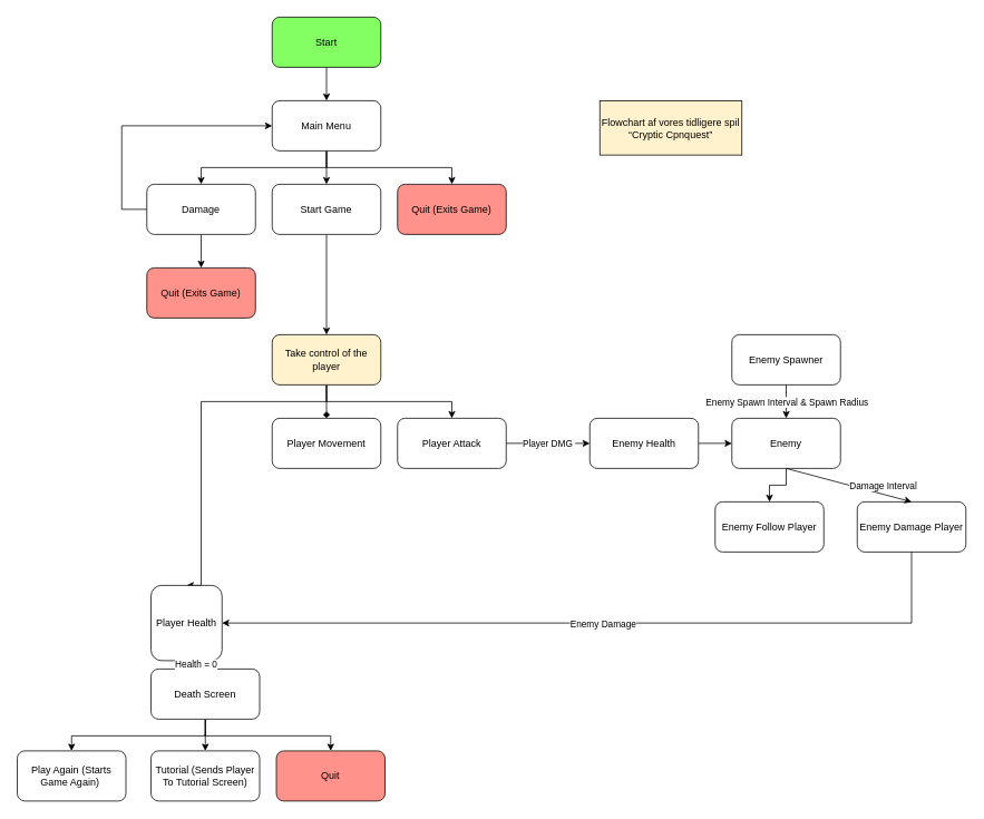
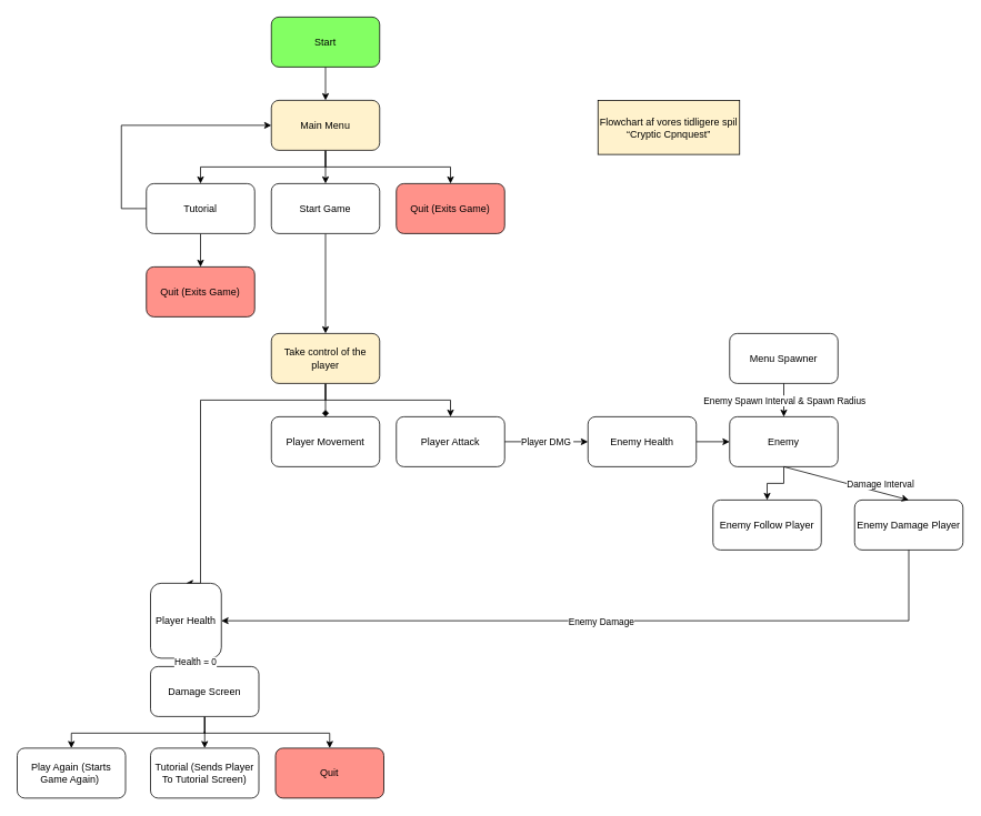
  <mxCell id="0" />
  <mxCell id="1" parent="0" />
  <mxCell id="2" value="" style="edgeStyle=orthogonalEdgeStyle;rounded=0;orthogonalLoop=1;jettySize=auto;html=1;" parent="1" source="3" target="7" edge="1"><mxGeometry relative="1" as="geometry" /></mxCell>
  <mxCell id="3" value="Start" style="rounded=1;whiteSpace=wrap;html=1;fillColor=#83FF63;" parent="1" vertex="1"><mxGeometry x="325" y="20" width="130" height="60" as="geometry" /></mxCell>
  <mxCell id="4" style="edgeStyle=orthogonalEdgeStyle;rounded=0;orthogonalLoop=1;jettySize=auto;html=1;exitX=0.5;exitY=1;exitDx=0;exitDy=0;" parent="1" source="7" target="10" edge="1"><mxGeometry relative="1" as="geometry" /></mxCell>
  <mxCell id="5" style="edgeStyle=orthogonalEdgeStyle;rounded=0;orthogonalLoop=1;jettySize=auto;html=1;" parent="1" source="7" target="12" edge="1"><mxGeometry relative="1" as="geometry" /></mxCell>
  <mxCell id="6" style="edgeStyle=orthogonalEdgeStyle;rounded=0;orthogonalLoop=1;jettySize=auto;html=1;entryX=0.5;entryY=0;entryDx=0;entryDy=0;" parent="1" source="7" target="13" edge="1"><mxGeometry relative="1" as="geometry"><Array as="points"><mxPoint x="390" y="200" /><mxPoint x="540" y="200" /></Array></mxGeometry></mxCell>
- <mxCell id="7" value="Main Menu" style="rounded=1;whiteSpace=wrap;html=1;" parent="1" vertex="1"><mxGeometry x="325" y="120" width="130" height="60" as="geometry" /></mxCell>
+ <mxCell id="7" value="Main Menu" style="rounded=1;whiteSpace=wrap;html=1;fillColor=#fff2cc;" parent="1" vertex="1"><mxGeometry x="325" y="120" width="130" height="60" as="geometry" /></mxCell>
  <mxCell id="8" style="edgeStyle=orthogonalEdgeStyle;rounded=0;orthogonalLoop=1;jettySize=auto;html=1;entryX=0;entryY=0.5;entryDx=0;entryDy=0;" parent="1" source="10" target="7" edge="1"><mxGeometry relative="1" as="geometry"><Array as="points"><mxPoint x="145" y="250" /><mxPoint x="145" y="150" /></Array></mxGeometry></mxCell>
  <mxCell id="9" style="edgeStyle=orthogonalEdgeStyle;rounded=0;orthogonalLoop=1;jettySize=auto;html=1;entryX=0.5;entryY=0;entryDx=0;entryDy=0;" parent="1" source="10" target="14" edge="1"><mxGeometry relative="1" as="geometry" /></mxCell>
- <mxCell id="10" value="Damage" style="rounded=1;whiteSpace=wrap;html=1;" parent="1" vertex="1"><mxGeometry x="175" y="220" width="130" height="60" as="geometry" /></mxCell>
+ <mxCell id="10" value="Tutorial" style="rounded=1;whiteSpace=wrap;html=1;" parent="1" vertex="1"><mxGeometry x="175" y="220" width="130" height="60" as="geometry" /></mxCell>
  <mxCell id="11" style="edgeStyle=orthogonalEdgeStyle;rounded=0;orthogonalLoop=1;jettySize=auto;html=1;entryX=0.5;entryY=0;entryDx=0;entryDy=0;" parent="1" source="12" target="18" edge="1"><mxGeometry relative="1" as="geometry" /></mxCell>
  <mxCell id="12" value="Start Game" style="rounded=1;whiteSpace=wrap;html=1;" parent="1" vertex="1"><mxGeometry x="325" y="220" width="130" height="60" as="geometry" /></mxCell>
  <mxCell id="13" value="Quit (Exits Game)" style="rounded=1;whiteSpace=wrap;html=1;fillColor=#FF928A;" parent="1" vertex="1"><mxGeometry x="475" y="220" width="130" height="60" as="geometry" /></mxCell>
  <mxCell id="14" value="Quit (Exits Game)" style="rounded=1;whiteSpace=wrap;html=1;fillColor=#FF928A;" parent="1" vertex="1"><mxGeometry x="175" y="320" width="130" height="60" as="geometry" /></mxCell>
  <mxCell id="15" style="edgeStyle=orthogonalEdgeStyle;rounded=0;orthogonalLoop=1;jettySize=auto;html=1;entryX=0.5;entryY=0;entryDx=0;entryDy=0;endArrow=diamond;" parent="1" source="18" target="20" edge="1"><mxGeometry relative="1" as="geometry" /></mxCell>
  <mxCell id="16" style="edgeStyle=orthogonalEdgeStyle;rounded=0;orthogonalLoop=1;jettySize=auto;html=1;entryX=0.5;entryY=0;entryDx=0;entryDy=0;" parent="1" source="18" target="19" edge="1"><mxGeometry relative="1" as="geometry"><Array as="points"><mxPoint x="390" y="480" /><mxPoint x="240" y="480" /></Array></mxGeometry></mxCell>
  <mxCell id="17" style="edgeStyle=orthogonalEdgeStyle;rounded=0;orthogonalLoop=1;jettySize=auto;html=1;" parent="1" source="18" target="21" edge="1"><mxGeometry relative="1" as="geometry"><Array as="points"><mxPoint x="390" y="480" /><mxPoint x="540" y="480" /></Array></mxGeometry></mxCell>
  <mxCell id="18" value="Take control of the player" style="rounded=1;whiteSpace=wrap;html=1;fillColor=#fff2cc;" parent="1" vertex="1"><mxGeometry x="325" y="400" width="130" height="60" as="geometry" /></mxCell>
  <mxCell id="19" value="Player Health" style="rounded=1;whiteSpace=wrap;html=1;" parent="1" vertex="1"><mxGeometry x="180" y="700" width="85" height="90" as="geometry" /></mxCell>
  <mxCell id="20" value="Player Movement" style="rounded=1;whiteSpace=wrap;html=1;" parent="1" vertex="1"><mxGeometry x="325" y="500" width="130" height="60" as="geometry" /></mxCell>
  <mxCell id="21" value="Player Attack" style="rounded=1;whiteSpace=wrap;html=1;" parent="1" vertex="1"><mxGeometry x="475" y="500" width="130" height="60" as="geometry" /></mxCell>
  <mxCell id="22" style="edgeStyle=orthogonalEdgeStyle;rounded=0;orthogonalLoop=1;jettySize=auto;html=1;entryX=0.5;entryY=0;entryDx=0;entryDy=0;" parent="1" source="25" target="29" edge="1"><mxGeometry relative="1" as="geometry" /></mxCell>
  <mxCell id="23" style="edgeStyle=orthogonalEdgeStyle;rounded=0;orthogonalLoop=1;jettySize=auto;html=1;entryX=0.5;entryY=0;entryDx=0;entryDy=0;" parent="1" source="25" target="28" edge="1"><mxGeometry relative="1" as="geometry"><Array as="points"><mxPoint x="245" y="880" /><mxPoint x="85" y="880" /></Array></mxGeometry></mxCell>
  <mxCell id="24" style="edgeStyle=orthogonalEdgeStyle;rounded=0;orthogonalLoop=1;jettySize=auto;html=1;entryX=0.5;entryY=0;entryDx=0;entryDy=0;" parent="1" source="25" target="30" edge="1"><mxGeometry relative="1" as="geometry"><Array as="points"><mxPoint x="245" y="880" /><mxPoint x="395" y="880" /></Array></mxGeometry></mxCell>
- <mxCell id="25" value="Death Screen" style="rounded=1;whiteSpace=wrap;html=1;" parent="1" vertex="1"><mxGeometry x="180" y="800" width="130" height="60" as="geometry" /></mxCell>
+ <mxCell id="25" value="Damage Screen" style="rounded=1;whiteSpace=wrap;html=1;" parent="1" vertex="1"><mxGeometry x="180" y="800" width="130" height="60" as="geometry" /></mxCell>
  <mxCell id="26" value="" style="endArrow=classic;html=1;rounded=0;exitX=0.5;exitY=1;exitDx=0;exitDy=0;entryX=0.5;entryY=0;entryDx=0;entryDy=0;" parent="1" source="19" target="25" edge="1"><mxGeometry relative="1" as="geometry"><mxPoint x="440" y="850" as="sourcePoint" /><mxPoint x="540" y="850" as="targetPoint" /></mxGeometry></mxCell>
  <mxCell id="27" value="Health = 0" style="edgeLabel;resizable=0;html=1;;align=center;verticalAlign=middle;" parent="26" connectable="0" vertex="1"><mxGeometry relative="1" as="geometry" /></mxCell>
  <mxCell id="28" value="Play Again (Starts Game Again)&amp;nbsp;" style="rounded=1;whiteSpace=wrap;html=1;" parent="1" vertex="1"><mxGeometry x="20" y="898" width="130" height="60" as="geometry" /></mxCell>
  <mxCell id="29" value="Tutorial (Sends Player To Tutorial Screen)" style="rounded=1;whiteSpace=wrap;html=1;" parent="1" vertex="1"><mxGeometry x="180" y="898" width="130" height="60" as="geometry" /></mxCell>
  <mxCell id="30" value="Quit" style="rounded=1;whiteSpace=wrap;html=1;fillColor=#FF928A;" parent="1" vertex="1"><mxGeometry x="330" y="898" width="130" height="60" as="geometry" /></mxCell>
- <mxCell id="31" value="Enemy Spawner" style="rounded=1;whiteSpace=wrap;html=1;" parent="1" vertex="1"><mxGeometry x="875" y="400" width="130" height="60" as="geometry" /></mxCell>
+ <mxCell id="31" value="Menu Spawner" style="rounded=1;whiteSpace=wrap;html=1;" parent="1" vertex="1"><mxGeometry x="875" y="400" width="130" height="60" as="geometry" /></mxCell>
  <mxCell id="32" style="edgeStyle=orthogonalEdgeStyle;rounded=0;orthogonalLoop=1;jettySize=auto;html=1;entryX=0.5;entryY=0;entryDx=0;entryDy=0;" parent="1" source="33" target="36" edge="1"><mxGeometry relative="1" as="geometry" /></mxCell>
  <mxCell id="33" value="Enemy" style="rounded=1;whiteSpace=wrap;html=1;" parent="1" vertex="1"><mxGeometry x="875" y="500" width="130" height="60" as="geometry" /></mxCell>
  <mxCell id="34" value="" style="endArrow=classic;html=1;rounded=0;exitX=0.5;exitY=1;exitDx=0;exitDy=0;entryX=0.5;entryY=0;entryDx=0;entryDy=0;" parent="1" source="31" target="33" edge="1"><mxGeometry relative="1" as="geometry"><mxPoint x="915" y="560" as="sourcePoint" /><mxPoint x="1015" y="560" as="targetPoint" /></mxGeometry></mxCell>
  <mxCell id="35" value="Enemy Spawn Interval &amp;amp; Spawn Radius" style="edgeLabel;resizable=0;html=1;;align=center;verticalAlign=middle;" parent="34" connectable="0" vertex="1"><mxGeometry relative="1" as="geometry" /></mxCell>
  <mxCell id="36" value="Enemy Follow Player" style="rounded=1;whiteSpace=wrap;html=1;" parent="1" vertex="1"><mxGeometry x="855" y="600" width="130" height="60" as="geometry" /></mxCell>
  <mxCell id="37" value="Enemy Damage Player" style="rounded=1;whiteSpace=wrap;html=1;" parent="1" vertex="1"><mxGeometry x="1025" y="600" width="130" height="60" as="geometry" /></mxCell>
  <mxCell id="38" value="" style="endArrow=classic;html=1;rounded=0;exitX=0.5;exitY=1;exitDx=0;exitDy=0;entryX=0.5;entryY=0;entryDx=0;entryDy=0;" parent="1" source="33" target="37" edge="1"><mxGeometry relative="1" as="geometry"><mxPoint x="1104.52" y="520" as="sourcePoint" /><mxPoint x="1104.52" y="560" as="targetPoint" /></mxGeometry></mxCell>
  <mxCell id="39" value="Damage Interval" style="edgeLabel;resizable=0;html=1;;align=center;verticalAlign=middle;" parent="38" connectable="0" vertex="1"><mxGeometry relative="1" as="geometry"><mxPoint x="40" as="offset" /></mxGeometry></mxCell>
  <mxCell id="40" style="edgeStyle=orthogonalEdgeStyle;rounded=0;orthogonalLoop=1;jettySize=auto;html=1;" parent="1" source="41" target="33" edge="1"><mxGeometry relative="1" as="geometry" /></mxCell>
  <mxCell id="41" value="Enemy Health" style="rounded=1;whiteSpace=wrap;html=1;" parent="1" vertex="1"><mxGeometry x="705" y="500" width="130" height="60" as="geometry" /></mxCell>
  <mxCell id="42" value="" style="endArrow=classic;html=1;rounded=0;exitX=1;exitY=0.5;exitDx=0;exitDy=0;entryX=0;entryY=0.5;entryDx=0;entryDy=0;" parent="1" source="21" target="41" edge="1"><mxGeometry relative="1" as="geometry"><mxPoint x="565" y="540" as="sourcePoint" /><mxPoint x="665" y="540" as="targetPoint" /></mxGeometry></mxCell>
  <mxCell id="43" value="Player DMG&amp;nbsp;" style="edgeLabel;resizable=0;html=1;;align=center;verticalAlign=middle;" parent="42" connectable="0" vertex="1"><mxGeometry relative="1" as="geometry" /></mxCell>
  <mxCell id="44" value="" style="endArrow=classic;html=1;rounded=0;entryX=1;entryY=0.5;entryDx=0;entryDy=0;exitX=0.5;exitY=1;exitDx=0;exitDy=0;edgeStyle=orthogonalEdgeStyle;" parent="1" source="37" target="19" edge="1"><mxGeometry relative="1" as="geometry"><mxPoint x="595" y="640" as="sourcePoint" /><mxPoint x="695" y="640" as="targetPoint" /></mxGeometry></mxCell>
  <mxCell id="45" value="Enemy Damage" style="edgeLabel;resizable=0;html=1;;align=center;verticalAlign=middle;" parent="44" connectable="0" vertex="1"><mxGeometry relative="1" as="geometry" /></mxCell>
  <mxCell id="46" value="&lt;p class=&quot;MsoNormal&quot;&gt;&lt;span lang=&quot;DA&quot;&gt;Flowchart af vores tidligere spil “Cryptic Cpnquest”&lt;/span&gt;&lt;/p&gt;" style="rounded=0;whiteSpace=wrap;html=1;fillColor=#FFF2CC;" vertex="1" parent="1"><mxGeometry x="717" y="120" width="170" height="65" as="geometry" /></mxCell>
